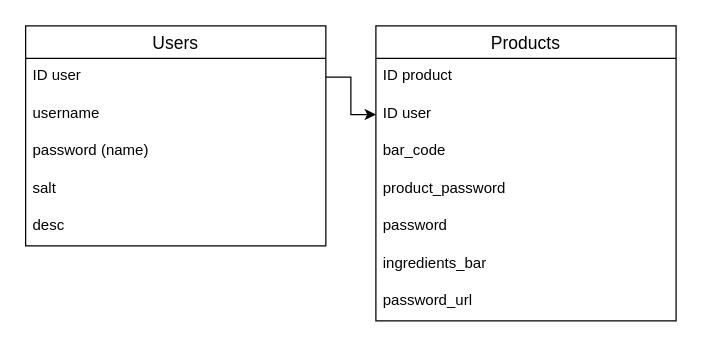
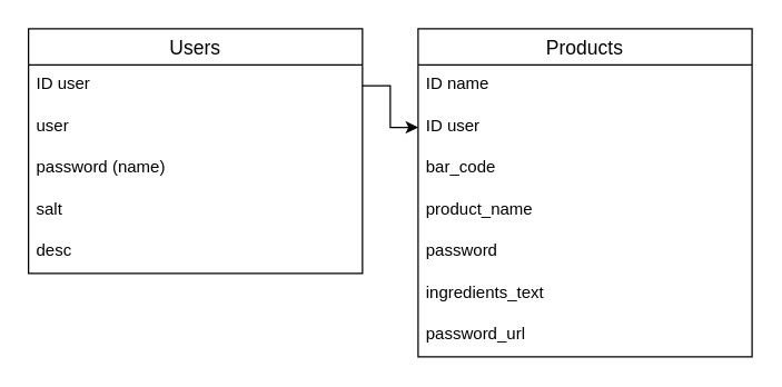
  <mxCell id="0" />
  <mxCell id="1" parent="0" />
  <mxCell id="2" value="Users" style="swimlane;fontStyle=0;childLayout=stackLayout;horizontal=1;startSize=26;horizontalStack=0;resizeParent=1;resizeParentMax=0;resizeLast=0;collapsible=1;marginBottom=0;align=center;fontSize=14;" parent="1" vertex="1"><mxGeometry x="20" y="20" width="240" height="176" as="geometry" /></mxCell>
  <mxCell id="3" value="ID user" style="text;strokeColor=none;fillColor=none;spacingLeft=4;spacingRight=4;overflow=hidden;rotatable=0;points=[[0,0.5],[1,0.5]];portConstraint=eastwest;fontSize=12;" parent="2" vertex="1"><mxGeometry y="26" width="240" height="30" as="geometry" /></mxCell>
- <mxCell id="4" value="username" style="text;strokeColor=none;fillColor=none;spacingLeft=4;spacingRight=4;overflow=hidden;rotatable=0;points=[[0,0.5],[1,0.5]];portConstraint=eastwest;fontSize=12;" parent="2" vertex="1"><mxGeometry y="56" width="240" height="30" as="geometry" /></mxCell>
+ <mxCell id="4" value="user" style="text;strokeColor=none;fillColor=none;spacingLeft=4;spacingRight=4;overflow=hidden;rotatable=0;points=[[0,0.5],[1,0.5]];portConstraint=eastwest;fontSize=12;" parent="2" vertex="1"><mxGeometry y="56" width="240" height="30" as="geometry" /></mxCell>
  <mxCell id="5" value="password (name)" style="text;strokeColor=none;fillColor=none;spacingLeft=4;spacingRight=4;overflow=hidden;rotatable=0;points=[[0,0.5],[1,0.5]];portConstraint=eastwest;fontSize=12;" parent="2" vertex="1"><mxGeometry y="86" width="240" height="30" as="geometry" /></mxCell>
  <mxCell id="6" value="salt" style="text;strokeColor=none;fillColor=none;spacingLeft=4;spacingRight=4;overflow=hidden;rotatable=0;points=[[0,0.5],[1,0.5]];portConstraint=eastwest;fontSize=12;" parent="2" vertex="1"><mxGeometry y="116" width="240" height="30" as="geometry" /></mxCell>
  <mxCell id="7" value="desc" style="text;strokeColor=none;fillColor=none;spacingLeft=4;spacingRight=4;overflow=hidden;rotatable=0;points=[[0,0.5],[1,0.5]];portConstraint=eastwest;fontSize=12;" parent="2" vertex="1"><mxGeometry y="146" width="240" height="30" as="geometry" /></mxCell>
  <mxCell id="8" value="Products" style="swimlane;fontStyle=0;childLayout=stackLayout;horizontal=1;startSize=26;horizontalStack=0;resizeParent=1;resizeParentMax=0;resizeLast=0;collapsible=1;marginBottom=0;align=center;fontSize=14;" parent="1" vertex="1"><mxGeometry x="300" y="20" width="240" height="236" as="geometry" /></mxCell>
- <mxCell id="9" value="ID product" style="text;strokeColor=none;fillColor=none;spacingLeft=4;spacingRight=4;overflow=hidden;rotatable=0;points=[[0,0.5],[1,0.5]];portConstraint=eastwest;fontSize=12;" parent="8" vertex="1"><mxGeometry y="26" width="240" height="30" as="geometry" /></mxCell>
+ <mxCell id="9" value="ID name" style="text;strokeColor=none;fillColor=none;spacingLeft=4;spacingRight=4;overflow=hidden;rotatable=0;points=[[0,0.5],[1,0.5]];portConstraint=eastwest;fontSize=12;" parent="8" vertex="1"><mxGeometry y="26" width="240" height="30" as="geometry" /></mxCell>
  <mxCell id="10" value="ID user" style="text;strokeColor=none;fillColor=none;spacingLeft=4;spacingRight=4;overflow=hidden;rotatable=0;points=[[0,0.5],[1,0.5]];portConstraint=eastwest;fontSize=12;" parent="8" vertex="1"><mxGeometry y="56" width="240" height="30" as="geometry" /></mxCell>
  <mxCell id="11" value="bar_code" style="text;strokeColor=none;fillColor=none;spacingLeft=4;spacingRight=4;overflow=hidden;rotatable=0;points=[[0,0.5],[1,0.5]];portConstraint=eastwest;fontSize=12;" parent="8" vertex="1"><mxGeometry y="86" width="240" height="30" as="geometry" /></mxCell>
- <mxCell id="12" value="product_password" style="text;strokeColor=none;fillColor=none;spacingLeft=4;spacingRight=4;overflow=hidden;rotatable=0;points=[[0,0.5],[1,0.5]];portConstraint=eastwest;fontSize=12;" parent="8" vertex="1"><mxGeometry y="116" width="240" height="30" as="geometry" /></mxCell>
+ <mxCell id="12" value="product_name" style="text;strokeColor=none;fillColor=none;spacingLeft=4;spacingRight=4;overflow=hidden;rotatable=0;points=[[0,0.5],[1,0.5]];portConstraint=eastwest;fontSize=12;" parent="8" vertex="1"><mxGeometry y="116" width="240" height="30" as="geometry" /></mxCell>
  <mxCell id="13" value="password" style="text;strokeColor=none;fillColor=none;spacingLeft=4;spacingRight=4;overflow=hidden;rotatable=0;points=[[0,0.5],[1,0.5]];portConstraint=eastwest;fontSize=12;" vertex="1" parent="8"><mxGeometry y="146" width="240" height="30" as="geometry" /></mxCell>
- <mxCell id="14" value="ingredients_bar" style="text;strokeColor=none;fillColor=none;spacingLeft=4;spacingRight=4;overflow=hidden;rotatable=0;points=[[0,0.5],[1,0.5]];portConstraint=eastwest;fontSize=12;" vertex="1" parent="8"><mxGeometry y="176" width="240" height="30" as="geometry" /></mxCell>
+ <mxCell id="14" value="ingredients_text" style="text;strokeColor=none;fillColor=none;spacingLeft=4;spacingRight=4;overflow=hidden;rotatable=0;points=[[0,0.5],[1,0.5]];portConstraint=eastwest;fontSize=12;" vertex="1" parent="8"><mxGeometry y="176" width="240" height="30" as="geometry" /></mxCell>
  <mxCell id="15" value="password_url" style="text;strokeColor=none;fillColor=none;spacingLeft=4;spacingRight=4;overflow=hidden;rotatable=0;points=[[0,0.5],[1,0.5]];portConstraint=eastwest;fontSize=12;" parent="8" vertex="1"><mxGeometry y="206" width="240" height="30" as="geometry" /></mxCell>
  <mxCell id="16" style="edgeStyle=orthogonalEdgeStyle;rounded=0;orthogonalLoop=1;jettySize=auto;html=1;" parent="1" source="3" target="10" edge="1"><mxGeometry relative="1" as="geometry" /></mxCell>
